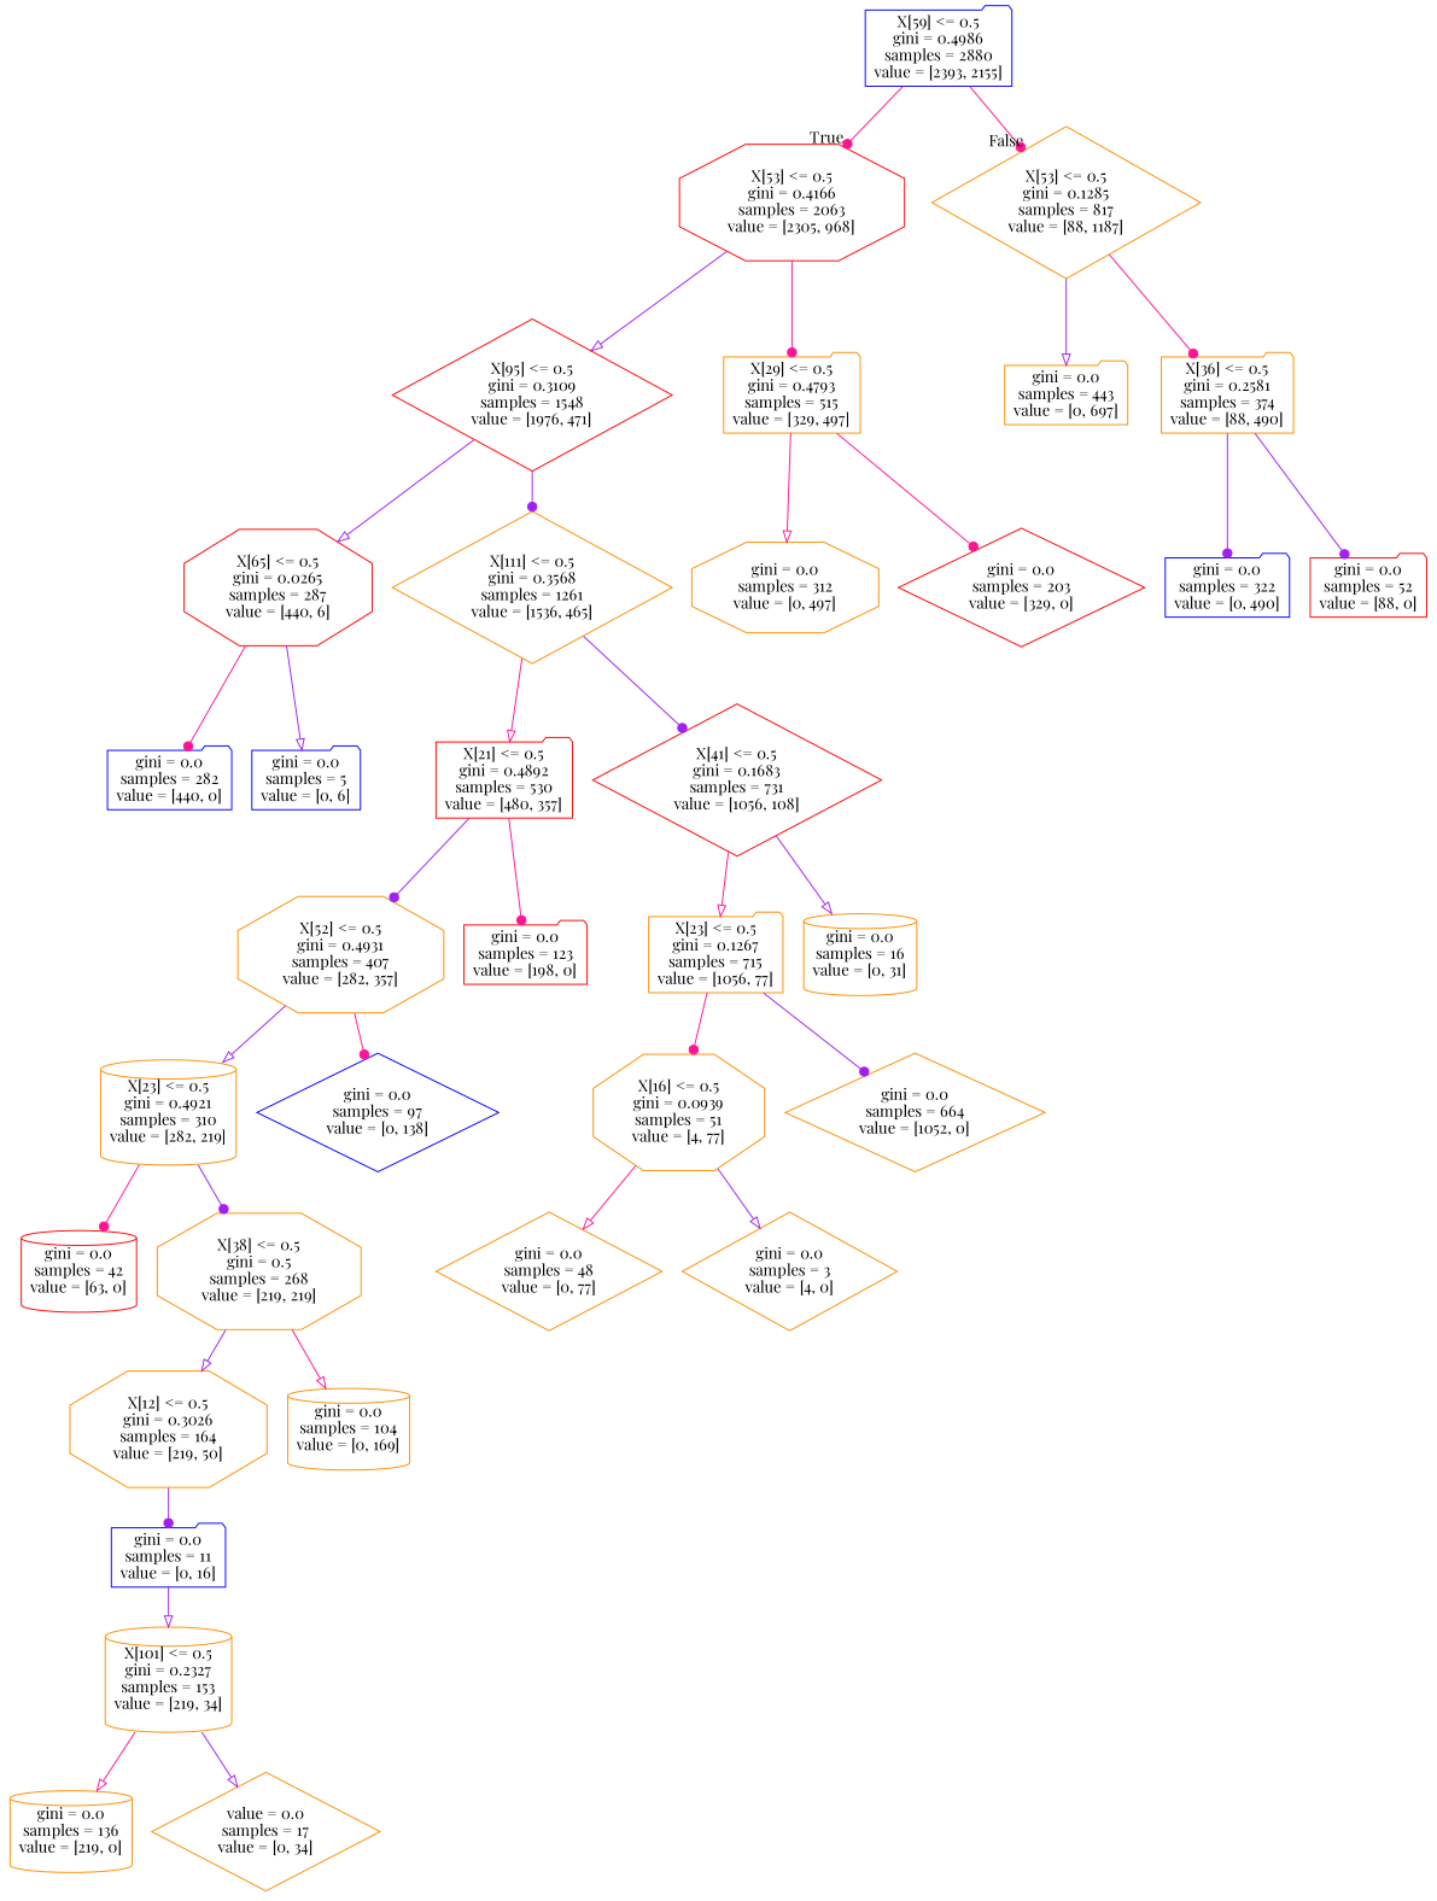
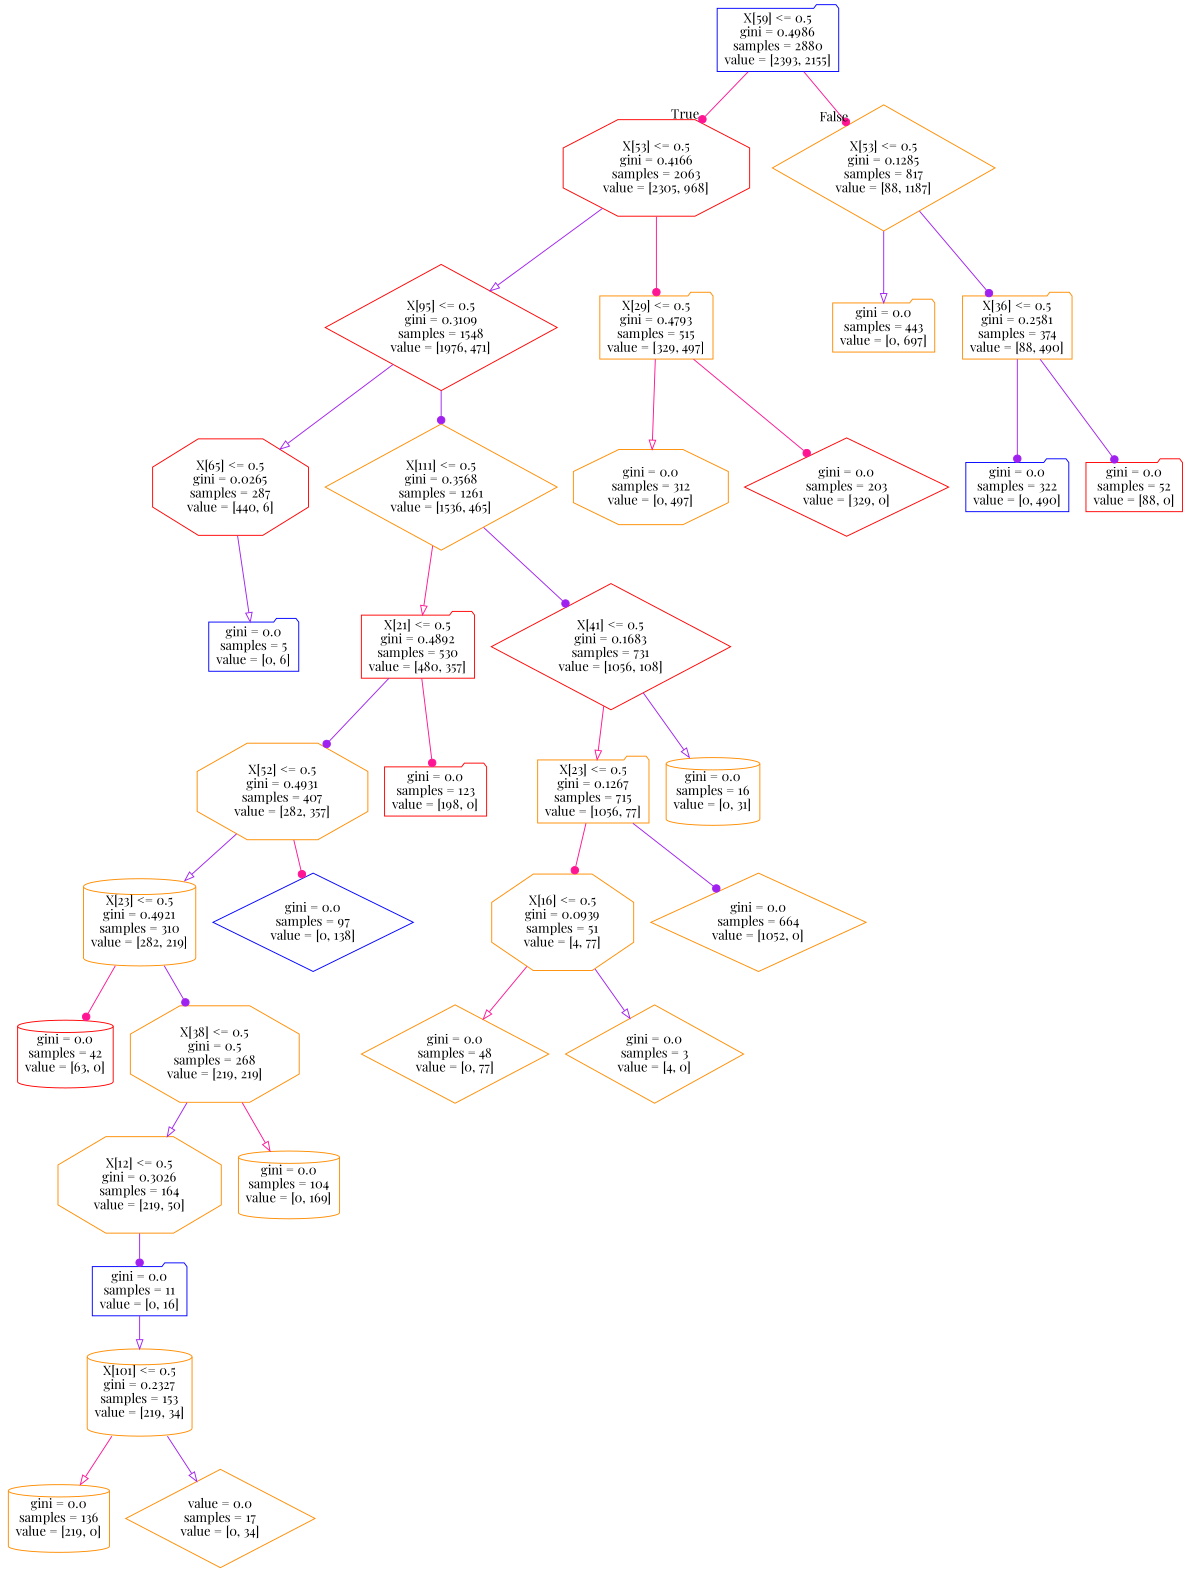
  digraph {
    fontname="Playfair Display"
    node [color=darkorange fontname="Playfair Display" shape=folder]
    edge [arrowhead=dot color=purple fontname="Playfair Display"]
    n1 [color=blue label="X[59] <= 0.5\ngini = 0.4986\nsamples = 2880\nvalue = [2393, 2155]"]
    n2 [color=red label="X[53] <= 0.5\ngini = 0.4166\nsamples = 2063\nvalue = [2305, 968]" shape=octagon]
    n3 [label="X[53] <= 0.5\ngini = 0.1285\nsamples = 817\nvalue = [88, 1187]" shape=diamond]
    n4 [color=red label="X[95] <= 0.5\ngini = 0.3109\nsamples = 1548\nvalue = [1976, 471]" shape=diamond]
    n5 [label="X[29] <= 0.5\ngini = 0.4793\nsamples = 515\nvalue = [329, 497]"]
    n6 [label="gini = 0.0\nsamples = 443\nvalue = [0, 697]"]
    n7 [label="X[36] <= 0.5\ngini = 0.2581\nsamples = 374\nvalue = [88, 490]"]
    n8 [color=red label="X[65] <= 0.5\ngini = 0.0265\nsamples = 287\nvalue = [440, 6]" shape=octagon]
    n9 [label="X[111] <= 0.5\ngini = 0.3568\nsamples = 1261\nvalue = [1536, 465]" shape=diamond]
    n10 [label="gini = 0.0\nsamples = 312\nvalue = [0, 497]" shape=octagon]
    n11 [color=red label="gini = 0.0\nsamples = 203\nvalue = [329, 0]" shape=diamond]
-   n12 [color=blue label="gini = 0.0\nsamples = 282\nvalue = [440, 0]"]
    n13 [color=blue label="gini = 0.0\nsamples = 5\nvalue = [0, 6]"]
    n14 [color=red label="X[21] <= 0.5\ngini = 0.4892\nsamples = 530\nvalue = [480, 357]"]
    n15 [color=red label="X[41] <= 0.5\ngini = 0.1683\nsamples = 731\nvalue = [1056, 108]" shape=diamond]
    n16 [label="X[52] <= 0.5\ngini = 0.4931\nsamples = 407\nvalue = [282, 357]" shape=octagon]
    n17 [color=red label="gini = 0.0\nsamples = 123\nvalue = [198, 0]"]
    n18 [label="X[23] <= 0.5\ngini = 0.1267\nsamples = 715\nvalue = [1056, 77]"]
    n19 [label="gini = 0.0\nsamples = 16\nvalue = [0, 31]" shape=cylinder]
    n20 [label="X[23] <= 0.5\ngini = 0.4921\nsamples = 310\nvalue = [282, 219]" shape=cylinder]
    n21 [color=blue label="gini = 0.0\nsamples = 97\nvalue = [0, 138]" shape=diamond]
    n22 [color=red label="gini = 0.0\nsamples = 42\nvalue = [63, 0]" shape=cylinder]
    n23 [label="X[38] <= 0.5\ngini = 0.5\nsamples = 268\nvalue = [219, 219]" shape=octagon]
    n24 [label="X[12] <= 0.5\ngini = 0.3026\nsamples = 164\nvalue = [219, 50]" shape=octagon]
    n25 [label="gini = 0.0\nsamples = 104\nvalue = [0, 169]" shape=cylinder]
    n26 [color=blue label="gini = 0.0\nsamples = 11\nvalue = [0, 16]"]
    n27 [label="X[101] <= 0.5\ngini = 0.2327\nsamples = 153\nvalue = [219, 34]" shape=cylinder]
    n28 [label="gini = 0.0\nsamples = 136\nvalue = [219, 0]" shape=cylinder]
    n29 [label="value = 0.0\nsamples = 17\nvalue = [0, 34]" shape=diamond]
    n30 [label="X[16] <= 0.5\ngini = 0.0939\nsamples = 51\nvalue = [4, 77]" shape=octagon]
    n31 [label="gini = 0.0\nsamples = 664\nvalue = [1052, 0]" shape=diamond]
    n32 [label="gini = 0.0\nsamples = 48\nvalue = [0, 77]" shape=diamond]
    n33 [label="gini = 0.0\nsamples = 3\nvalue = [4, 0]" shape=diamond]
    n34 [color=blue label="gini = 0.0\nsamples = 322\nvalue = [0, 490]"]
    n35 [color=red label="gini = 0.0\nsamples = 52\nvalue = [88, 0]"]
    n1 -> n2 [color=deeppink headlabel=True labelangle=45 labeldistance=2.5]
    n1 -> n3 [color=deeppink headlabel=False labelangle=-45 labeldistance=2.5]
    n2 -> n4 [arrowhead=onormal]
    n2 -> n5 [color=deeppink]
    n3 -> n6 [arrowhead=onormal]
-   n3 -> n7 [color=deeppink]
+   n3 -> n7
    n4 -> n8 [arrowhead=onormal]
    n4 -> n9
    n5 -> n10 [arrowhead=onormal color=deeppink]
    n5 -> n11 [color=deeppink]
    n7 -> n34
    n7 -> n35
-   n8 -> n12 [color=deeppink]
    n8 -> n13 [arrowhead=onormal]
    n9 -> n14 [arrowhead=onormal color=deeppink]
    n9 -> n15
    n14 -> n16
    n14 -> n17 [color=deeppink]
    n15 -> n18 [arrowhead=onormal color=deeppink]
    n15 -> n19 [arrowhead=onormal]
    n16 -> n20 [arrowhead=onormal]
    n16 -> n21 [color=deeppink]
    n18 -> n30 [color=deeppink]
    n18 -> n31
    n20 -> n22 [color=deeppink]
    n20 -> n23
    n23 -> n24 [arrowhead=onormal]
    n23 -> n25 [arrowhead=onormal color=deeppink]
    n24 -> n26
    n26 -> n27 [arrowhead=onormal]
    n27 -> n28 [arrowhead=onormal color=deeppink]
    n27 -> n29 [arrowhead=onormal]
    n30 -> n32 [arrowhead=onormal color=deeppink]
    n30 -> n33 [arrowhead=onormal]
  }
